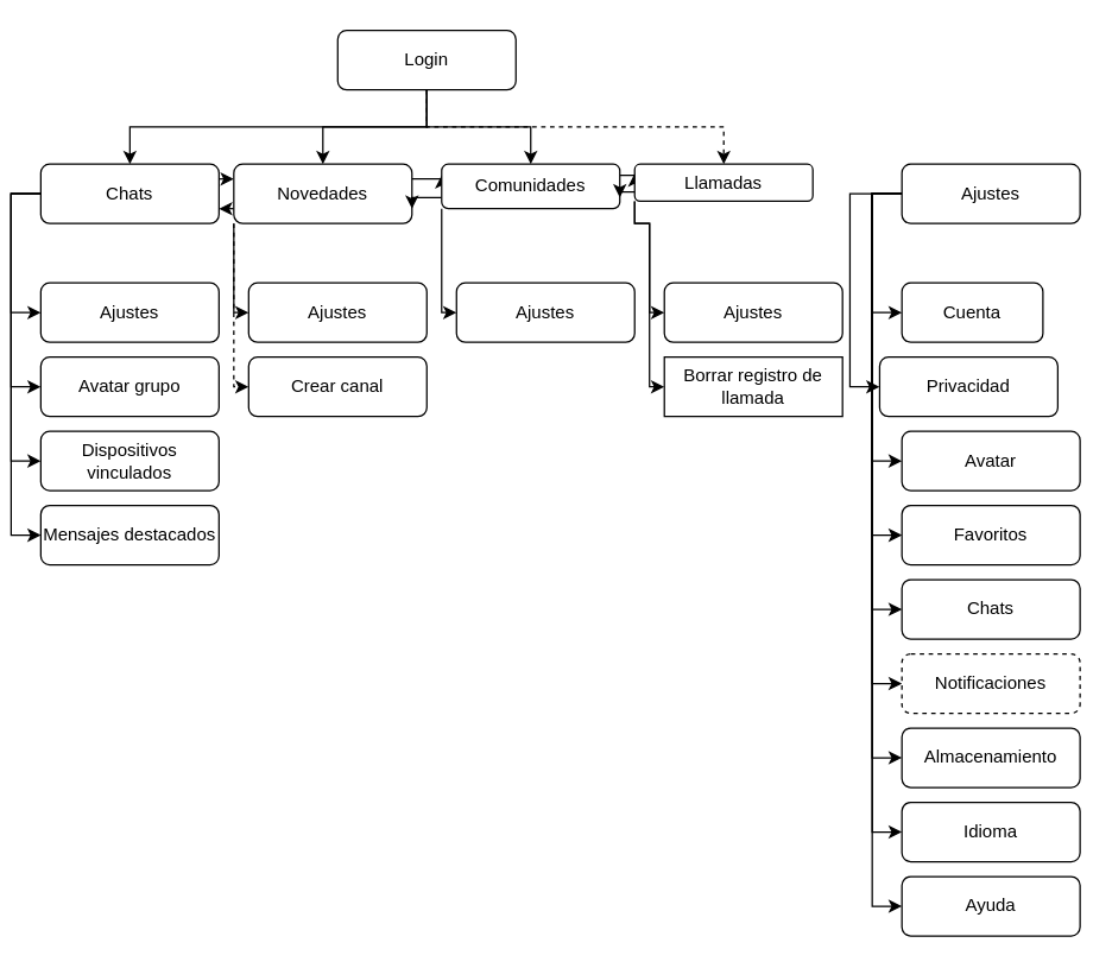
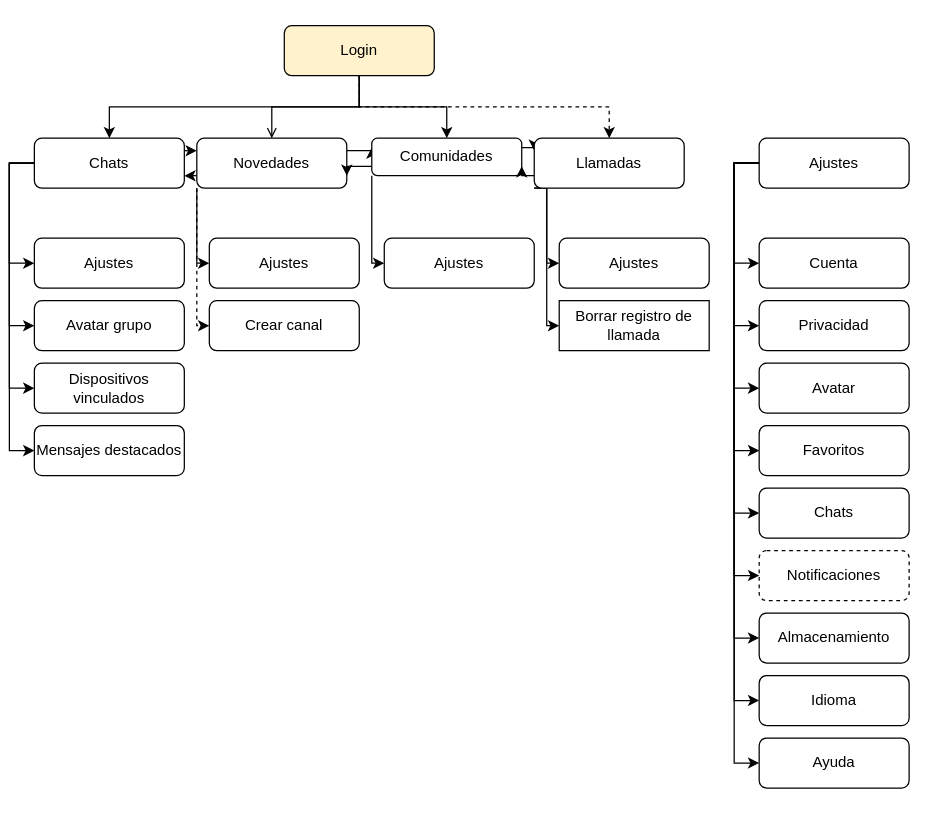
  <mxCell id="0" />
  <mxCell id="1" parent="0" />
  <mxCell id="2" style="edgeStyle=orthogonalEdgeStyle;rounded=0;orthogonalLoop=1;jettySize=auto;html=1;exitX=0.5;exitY=1;exitDx=0;exitDy=0;entryX=0.5;entryY=0;entryDx=0;entryDy=0;" edge="1" parent="1" source="6" target="12"><mxGeometry relative="1" as="geometry" /></mxCell>
- <mxCell id="3" style="edgeStyle=orthogonalEdgeStyle;rounded=0;orthogonalLoop=1;jettySize=auto;html=1;exitX=0.5;exitY=1;exitDx=0;exitDy=0;entryX=0.5;entryY=0;entryDx=0;entryDy=0;" edge="1" parent="1" source="6" target="17"><mxGeometry relative="1" as="geometry" /></mxCell>
+ <mxCell id="3" style="edgeStyle=orthogonalEdgeStyle;rounded=0;orthogonalLoop=1;jettySize=auto;html=1;exitX=0.5;exitY=1;exitDx=0;exitDy=0;entryX=0.5;entryY=0;entryDx=0;entryDy=0;endArrow=open;" edge="1" parent="1" source="6" target="17"><mxGeometry relative="1" as="geometry" /></mxCell>
  <mxCell id="4" style="edgeStyle=orthogonalEdgeStyle;rounded=0;orthogonalLoop=1;jettySize=auto;html=1;exitX=0.5;exitY=1;exitDx=0;exitDy=0;entryX=0.5;entryY=0;entryDx=0;entryDy=0;" edge="1" parent="1" source="6" target="21"><mxGeometry relative="1" as="geometry" /></mxCell>
  <mxCell id="5" style="edgeStyle=orthogonalEdgeStyle;rounded=0;orthogonalLoop=1;jettySize=auto;html=1;exitX=0.5;exitY=1;exitDx=0;exitDy=0;entryX=0.5;entryY=0;entryDx=0;entryDy=0;dashed=1;" edge="1" parent="1" source="6" target="25"><mxGeometry relative="1" as="geometry" /></mxCell>
- <mxCell id="6" value="Login" style="rounded=1;whiteSpace=wrap;html=1;" vertex="1" parent="1"><mxGeometry x="220" y="20" width="120" height="40" as="geometry" /></mxCell>
+ <mxCell id="6" value="Login" style="rounded=1;whiteSpace=wrap;html=1;fillColor=#fff2cc;" vertex="1" parent="1"><mxGeometry x="220" y="20" width="120" height="40" as="geometry" /></mxCell>
  <mxCell id="7" style="edgeStyle=orthogonalEdgeStyle;rounded=0;orthogonalLoop=1;jettySize=auto;html=1;exitX=0;exitY=0.5;exitDx=0;exitDy=0;entryX=0;entryY=0.5;entryDx=0;entryDy=0;" edge="1" parent="1" source="12" target="26"><mxGeometry relative="1" as="geometry" /></mxCell>
  <mxCell id="8" style="edgeStyle=orthogonalEdgeStyle;rounded=0;orthogonalLoop=1;jettySize=auto;html=1;exitX=0;exitY=0.5;exitDx=0;exitDy=0;entryX=0;entryY=0.5;entryDx=0;entryDy=0;" edge="1" parent="1" source="12" target="27"><mxGeometry relative="1" as="geometry" /></mxCell>
  <mxCell id="9" style="edgeStyle=orthogonalEdgeStyle;rounded=0;orthogonalLoop=1;jettySize=auto;html=1;exitX=0;exitY=0.5;exitDx=0;exitDy=0;entryX=0;entryY=0.5;entryDx=0;entryDy=0;" edge="1" parent="1" source="12" target="28"><mxGeometry relative="1" as="geometry" /></mxCell>
  <mxCell id="10" style="edgeStyle=orthogonalEdgeStyle;rounded=0;orthogonalLoop=1;jettySize=auto;html=1;exitX=0;exitY=0.5;exitDx=0;exitDy=0;entryX=0;entryY=0.5;entryDx=0;entryDy=0;" edge="1" parent="1" source="12" target="29"><mxGeometry relative="1" as="geometry" /></mxCell>
  <mxCell id="11" style="edgeStyle=orthogonalEdgeStyle;rounded=0;orthogonalLoop=1;jettySize=auto;html=1;exitX=1;exitY=0.25;exitDx=0;exitDy=0;entryX=0;entryY=0.25;entryDx=0;entryDy=0;" edge="1" parent="1" source="12" target="17"><mxGeometry relative="1" as="geometry" /></mxCell>
  <mxCell id="12" value="Chats" style="rounded=1;whiteSpace=wrap;html=1;" vertex="1" parent="1"><mxGeometry x="20" y="110" width="120" height="40" as="geometry" /></mxCell>
  <mxCell id="13" style="edgeStyle=orthogonalEdgeStyle;rounded=0;orthogonalLoop=1;jettySize=auto;html=1;exitX=0;exitY=0.75;exitDx=0;exitDy=0;entryX=1;entryY=0.75;entryDx=0;entryDy=0;" edge="1" parent="1" source="17" target="12"><mxGeometry relative="1" as="geometry" /></mxCell>
  <mxCell id="14" style="edgeStyle=orthogonalEdgeStyle;rounded=0;orthogonalLoop=1;jettySize=auto;html=1;exitX=1;exitY=0.25;exitDx=0;exitDy=0;entryX=0;entryY=0.25;entryDx=0;entryDy=0;" edge="1" parent="1" source="17" target="21"><mxGeometry relative="1" as="geometry" /></mxCell>
  <mxCell id="15" style="edgeStyle=orthogonalEdgeStyle;rounded=0;orthogonalLoop=1;jettySize=auto;html=1;exitX=0;exitY=1;exitDx=0;exitDy=0;entryX=0;entryY=0.5;entryDx=0;entryDy=0;" edge="1" parent="1" source="17" target="30"><mxGeometry relative="1" as="geometry"><Array as="points"><mxPoint x="150" y="210" /></Array></mxGeometry></mxCell>
  <mxCell id="16" style="edgeStyle=orthogonalEdgeStyle;rounded=0;orthogonalLoop=1;jettySize=auto;html=1;exitX=0;exitY=1;exitDx=0;exitDy=0;entryX=0;entryY=0.5;entryDx=0;entryDy=0;dashed=1;" edge="1" parent="1" source="17" target="31"><mxGeometry relative="1" as="geometry"><Array as="points"><mxPoint x="150" y="260" /></Array></mxGeometry></mxCell>
  <mxCell id="17" value="Novedades" style="rounded=1;whiteSpace=wrap;html=1;" vertex="1" parent="1"><mxGeometry x="150" y="110" width="120" height="40" as="geometry" /></mxCell>
  <mxCell id="18" style="edgeStyle=orthogonalEdgeStyle;rounded=0;orthogonalLoop=1;jettySize=auto;html=1;exitX=0;exitY=0.75;exitDx=0;exitDy=0;entryX=1;entryY=0.75;entryDx=0;entryDy=0;" edge="1" parent="1" source="21" target="17"><mxGeometry relative="1" as="geometry" /></mxCell>
  <mxCell id="19" style="edgeStyle=orthogonalEdgeStyle;rounded=0;orthogonalLoop=1;jettySize=auto;html=1;exitX=1;exitY=0.25;exitDx=0;exitDy=0;entryX=0;entryY=0.25;entryDx=0;entryDy=0;" edge="1" parent="1" source="21" target="25"><mxGeometry relative="1" as="geometry" /></mxCell>
  <mxCell id="20" style="edgeStyle=orthogonalEdgeStyle;rounded=0;orthogonalLoop=1;jettySize=auto;html=1;exitX=0;exitY=1;exitDx=0;exitDy=0;entryX=0;entryY=0.5;entryDx=0;entryDy=0;" edge="1" parent="1" source="21" target="32"><mxGeometry relative="1" as="geometry"><Array as="points"><mxPoint x="290" y="210" /></Array></mxGeometry></mxCell>
  <mxCell id="21" value="Comunidades" style="rounded=1;whiteSpace=wrap;html=1;" vertex="1" parent="1"><mxGeometry x="290" y="110" width="120" height="30" as="geometry" /></mxCell>
  <mxCell id="22" style="edgeStyle=orthogonalEdgeStyle;rounded=0;orthogonalLoop=1;jettySize=auto;html=1;exitX=0;exitY=0.75;exitDx=0;exitDy=0;entryX=1;entryY=0.75;entryDx=0;entryDy=0;" edge="1" parent="1" source="25" target="21"><mxGeometry relative="1" as="geometry" /></mxCell>
  <mxCell id="23" style="edgeStyle=orthogonalEdgeStyle;rounded=0;orthogonalLoop=1;jettySize=auto;html=1;exitX=0;exitY=1;exitDx=0;exitDy=0;entryX=0;entryY=0.5;entryDx=0;entryDy=0;" edge="1" parent="1" source="25" target="33"><mxGeometry relative="1" as="geometry"><Array as="points"><mxPoint x="430" y="150" /><mxPoint x="430" y="210" /></Array></mxGeometry></mxCell>
  <mxCell id="24" style="edgeStyle=orthogonalEdgeStyle;rounded=0;orthogonalLoop=1;jettySize=auto;html=1;exitX=0;exitY=1;exitDx=0;exitDy=0;entryX=0;entryY=0.5;entryDx=0;entryDy=0;" edge="1" parent="1" source="25" target="34"><mxGeometry relative="1" as="geometry"><Array as="points"><mxPoint x="430" y="150" /><mxPoint x="430" y="260" /></Array></mxGeometry></mxCell>
- <mxCell id="25" value="Llamadas" style="rounded=1;whiteSpace=wrap;html=1;" vertex="1" parent="1"><mxGeometry x="420" y="110" width="120" height="25" as="geometry" /></mxCell>
+ <mxCell id="25" value="Llamadas" style="rounded=1;whiteSpace=wrap;html=1;" vertex="1" parent="1"><mxGeometry x="420" y="110" width="120" height="40" as="geometry" /></mxCell>
  <mxCell id="26" value="Ajustes" style="rounded=1;whiteSpace=wrap;html=1;" vertex="1" parent="1"><mxGeometry x="20" y="190" width="120" height="40" as="geometry" /></mxCell>
  <mxCell id="27" value="Avatar grupo" style="rounded=1;whiteSpace=wrap;html=1;" vertex="1" parent="1"><mxGeometry x="20" y="240" width="120" height="40" as="geometry" /></mxCell>
  <mxCell id="28" value="Dispositivos vinculados" style="rounded=1;whiteSpace=wrap;html=1;" vertex="1" parent="1"><mxGeometry x="20" y="290" width="120" height="40" as="geometry" /></mxCell>
  <mxCell id="29" value="Mensajes destacados" style="rounded=1;whiteSpace=wrap;html=1;" vertex="1" parent="1"><mxGeometry x="20" y="340" width="120" height="40" as="geometry" /></mxCell>
  <mxCell id="30" value="Ajustes" style="rounded=1;whiteSpace=wrap;html=1;" vertex="1" parent="1"><mxGeometry x="160" y="190" width="120" height="40" as="geometry" /></mxCell>
  <mxCell id="31" value="Crear canal" style="rounded=1;whiteSpace=wrap;html=1;" vertex="1" parent="1"><mxGeometry x="160" y="240" width="120" height="40" as="geometry" /></mxCell>
  <mxCell id="32" value="Ajustes" style="rounded=1;whiteSpace=wrap;html=1;" vertex="1" parent="1"><mxGeometry x="300" y="190" width="120" height="40" as="geometry" /></mxCell>
  <mxCell id="33" value="Ajustes" style="rounded=1;whiteSpace=wrap;html=1;" vertex="1" parent="1"><mxGeometry x="440" y="190" width="120" height="40" as="geometry" /></mxCell>
  <mxCell id="34" value="Borrar registro de llamada" style="whiteSpace=wrap;html=1;rounded=0;" vertex="1" parent="1"><mxGeometry x="440" y="240" width="120" height="40" as="geometry" /></mxCell>
  <mxCell id="35" style="edgeStyle=orthogonalEdgeStyle;rounded=0;orthogonalLoop=1;jettySize=auto;html=1;exitX=0;exitY=0.5;exitDx=0;exitDy=0;entryX=0;entryY=0.5;entryDx=0;entryDy=0;" edge="1" parent="1" source="44" target="45"><mxGeometry relative="1" as="geometry" /></mxCell>
  <mxCell id="36" style="edgeStyle=orthogonalEdgeStyle;rounded=0;orthogonalLoop=1;jettySize=auto;html=1;exitX=0;exitY=0.5;exitDx=0;exitDy=0;entryX=0;entryY=0.5;entryDx=0;entryDy=0;" edge="1" parent="1" source="44" target="46"><mxGeometry relative="1" as="geometry" /></mxCell>
  <mxCell id="37" style="edgeStyle=orthogonalEdgeStyle;rounded=0;orthogonalLoop=1;jettySize=auto;html=1;exitX=0;exitY=0.5;exitDx=0;exitDy=0;entryX=0;entryY=0.5;entryDx=0;entryDy=0;" edge="1" parent="1" source="44" target="47"><mxGeometry relative="1" as="geometry" /></mxCell>
  <mxCell id="38" style="edgeStyle=orthogonalEdgeStyle;rounded=0;orthogonalLoop=1;jettySize=auto;html=1;exitX=0;exitY=0.5;exitDx=0;exitDy=0;entryX=0;entryY=0.5;entryDx=0;entryDy=0;" edge="1" parent="1" source="44" target="53"><mxGeometry relative="1" as="geometry" /></mxCell>
  <mxCell id="39" style="edgeStyle=orthogonalEdgeStyle;rounded=0;orthogonalLoop=1;jettySize=auto;html=1;exitX=0;exitY=0.5;exitDx=0;exitDy=0;entryX=0;entryY=0.5;entryDx=0;entryDy=0;" edge="1" parent="1" source="44" target="52"><mxGeometry relative="1" as="geometry" /></mxCell>
  <mxCell id="40" style="edgeStyle=orthogonalEdgeStyle;rounded=0;orthogonalLoop=1;jettySize=auto;html=1;exitX=0;exitY=0.5;exitDx=0;exitDy=0;entryX=0;entryY=0.5;entryDx=0;entryDy=0;" edge="1" parent="1" source="44" target="51"><mxGeometry relative="1" as="geometry" /></mxCell>
  <mxCell id="41" style="edgeStyle=orthogonalEdgeStyle;rounded=0;orthogonalLoop=1;jettySize=auto;html=1;exitX=0;exitY=0.5;exitDx=0;exitDy=0;entryX=0;entryY=0.5;entryDx=0;entryDy=0;" edge="1" parent="1" source="44" target="50"><mxGeometry relative="1" as="geometry" /></mxCell>
  <mxCell id="42" style="edgeStyle=orthogonalEdgeStyle;rounded=0;orthogonalLoop=1;jettySize=auto;html=1;exitX=0;exitY=0.5;exitDx=0;exitDy=0;entryX=0;entryY=0.5;entryDx=0;entryDy=0;" edge="1" parent="1" source="44" target="49"><mxGeometry relative="1" as="geometry" /></mxCell>
  <mxCell id="43" style="edgeStyle=orthogonalEdgeStyle;rounded=0;orthogonalLoop=1;jettySize=auto;html=1;exitX=0;exitY=0.5;exitDx=0;exitDy=0;entryX=0;entryY=0.5;entryDx=0;entryDy=0;" edge="1" parent="1" source="44" target="48"><mxGeometry relative="1" as="geometry" /></mxCell>
  <mxCell id="44" value="Ajustes" style="rounded=1;whiteSpace=wrap;html=1;" vertex="1" parent="1"><mxGeometry x="600" y="110" width="120" height="40" as="geometry" /></mxCell>
- <mxCell id="45" value="Cuenta" style="rounded=1;whiteSpace=wrap;html=1;" vertex="1" parent="1"><mxGeometry x="600" y="190" width="95" height="40" as="geometry" /></mxCell>
- <mxCell id="46" value="Privacidad" style="rounded=1;whiteSpace=wrap;html=1;" vertex="1" parent="1"><mxGeometry x="585" y="240" width="120" height="40" as="geometry" /></mxCell>
+ <mxCell id="45" value="Cuenta" style="rounded=1;whiteSpace=wrap;html=1;" vertex="1" parent="1"><mxGeometry x="600" y="190" width="120" height="40" as="geometry" /></mxCell>
+ <mxCell id="46" value="Privacidad" style="rounded=1;whiteSpace=wrap;html=1;" vertex="1" parent="1"><mxGeometry x="600" y="240" width="120" height="40" as="geometry" /></mxCell>
  <mxCell id="47" value="Avatar" style="rounded=1;whiteSpace=wrap;html=1;" vertex="1" parent="1"><mxGeometry x="600" y="290" width="120" height="40" as="geometry" /></mxCell>
  <mxCell id="48" value="Favoritos" style="rounded=1;whiteSpace=wrap;html=1;" vertex="1" parent="1"><mxGeometry x="600" y="340" width="120" height="40" as="geometry" /></mxCell>
  <mxCell id="49" value="Chats" style="rounded=1;whiteSpace=wrap;html=1;" vertex="1" parent="1"><mxGeometry x="600" y="390" width="120" height="40" as="geometry" /></mxCell>
  <mxCell id="50" value="&lt;div&gt;Notificaciones&lt;/div&gt;" style="rounded=1;whiteSpace=wrap;html=1;dashed=1;" vertex="1" parent="1"><mxGeometry x="600" y="440" width="120" height="40" as="geometry" /></mxCell>
  <mxCell id="51" value="Almacenamiento" style="rounded=1;whiteSpace=wrap;html=1;" vertex="1" parent="1"><mxGeometry x="600" y="490" width="120" height="40" as="geometry" /></mxCell>
  <mxCell id="52" value="Idioma" style="rounded=1;whiteSpace=wrap;html=1;" vertex="1" parent="1"><mxGeometry x="600" y="540" width="120" height="40" as="geometry" /></mxCell>
  <mxCell id="53" value="Ayuda" style="rounded=1;whiteSpace=wrap;html=1;" vertex="1" parent="1"><mxGeometry x="600" y="590" width="120" height="40" as="geometry" /></mxCell>
